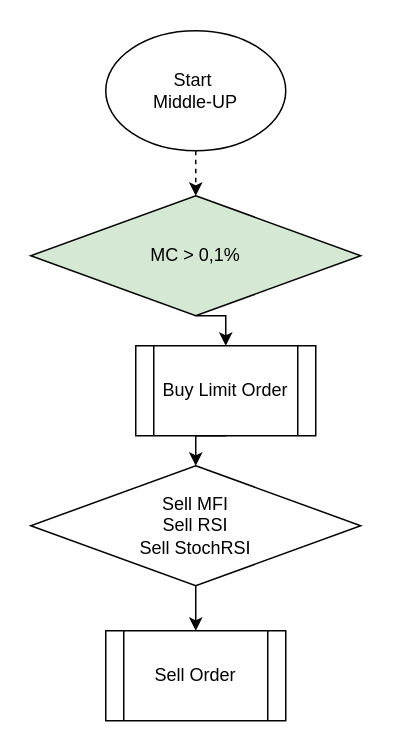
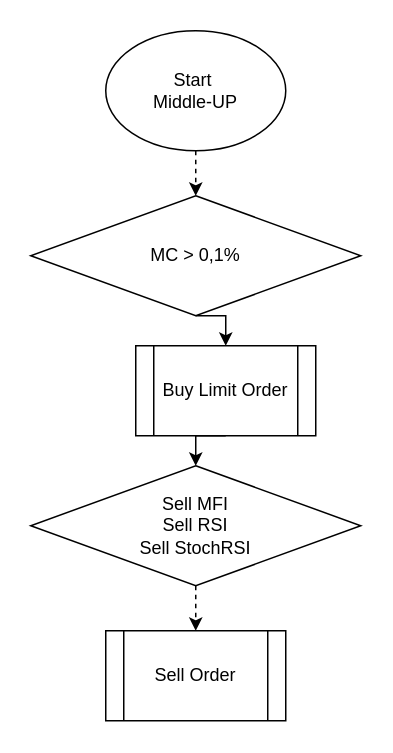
  <mxCell id="0" />
  <mxCell id="1" parent="0" />
  <mxCell id="2" style="edgeStyle=orthogonalEdgeStyle;rounded=0;orthogonalLoop=1;jettySize=auto;html=1;exitX=0.5;exitY=1;exitDx=0;exitDy=0;entryX=0.5;entryY=0;entryDx=0;entryDy=0;dashed=1;" parent="1" source="3" target="5" edge="1"><mxGeometry relative="1" as="geometry" /></mxCell>
  <mxCell id="3" value="Start&amp;nbsp;&lt;br&gt;Middle-UP" style="ellipse;whiteSpace=wrap;html=1;" parent="1" vertex="1"><mxGeometry x="70" y="20" width="120" height="80" as="geometry" /></mxCell>
  <mxCell id="4" style="edgeStyle=orthogonalEdgeStyle;rounded=0;orthogonalLoop=1;jettySize=auto;html=1;exitX=0.5;exitY=1;exitDx=0;exitDy=0;entryX=0.5;entryY=0;entryDx=0;entryDy=0;" parent="1" source="5" target="9" edge="1"><mxGeometry relative="1" as="geometry" /></mxCell>
- <mxCell id="5" value="MC &amp;gt; 0,1%" style="rhombus;whiteSpace=wrap;html=1;fillColor=#d5e8d4;" parent="1" vertex="1"><mxGeometry x="20" y="130" width="220" height="80" as="geometry" /></mxCell>
- <mxCell id="6" style="edgeStyle=orthogonalEdgeStyle;rounded=0;orthogonalLoop=1;jettySize=auto;html=1;exitX=0.5;exitY=1;exitDx=0;exitDy=0;entryX=0.5;entryY=0;entryDx=0;entryDy=0;" parent="1" source="7" target="10" edge="1"><mxGeometry relative="1" as="geometry" /></mxCell>
+ <mxCell id="5" value="MC &amp;gt; 0,1%" style="rhombus;whiteSpace=wrap;html=1;" parent="1" vertex="1"><mxGeometry x="20" y="130" width="220" height="80" as="geometry" /></mxCell>
+ <mxCell id="6" style="edgeStyle=orthogonalEdgeStyle;rounded=0;orthogonalLoop=1;jettySize=auto;html=1;exitX=0.5;exitY=1;exitDx=0;exitDy=0;entryX=0.5;entryY=0;entryDx=0;entryDy=0;dashed=1;" parent="1" source="7" target="10" edge="1"><mxGeometry relative="1" as="geometry" /></mxCell>
  <mxCell id="7" value="Sell MFI&lt;br&gt;Sell RSI&lt;br&gt;Sell StochRSI" style="rhombus;whiteSpace=wrap;html=1;" parent="1" vertex="1"><mxGeometry x="20" y="310" width="220" height="80" as="geometry" /></mxCell>
  <mxCell id="8" style="edgeStyle=orthogonalEdgeStyle;rounded=0;orthogonalLoop=1;jettySize=auto;html=1;exitX=0.5;exitY=1;exitDx=0;exitDy=0;entryX=0.5;entryY=0;entryDx=0;entryDy=0;" parent="1" source="9" target="7" edge="1"><mxGeometry relative="1" as="geometry" /></mxCell>
  <mxCell id="9" value="Buy Limit Order" style="shape=process;whiteSpace=wrap;html=1;backgroundOutline=1;" parent="1" vertex="1"><mxGeometry x="90" y="230" width="120" height="60" as="geometry" /></mxCell>
  <mxCell id="10" value="Sell Order" style="shape=process;whiteSpace=wrap;html=1;backgroundOutline=1;" parent="1" vertex="1"><mxGeometry x="70" y="420" width="120" height="60" as="geometry" /></mxCell>
